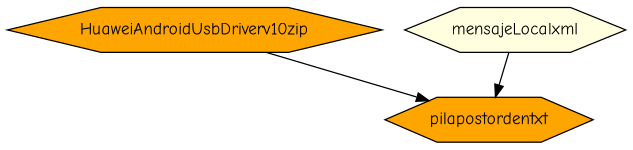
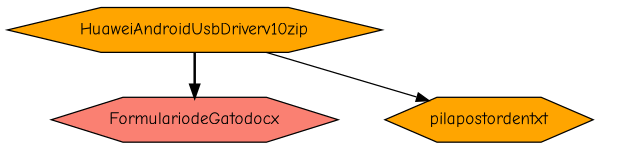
  digraph {
    fontname="Comic Neue"
    node [fillcolor=orange fontname="Comic Neue" shape=hexagon style=filled]
    edge [fontname="Comic Neue" style=solid]
    n1 [label=HuaweiAndroidUsbDriverv10zip]
+   n2 [fillcolor=salmon label=FormulariodeGatodocx]
    n3 [label=pilapostordentxt]
-   n4 [fillcolor=lightyellow label=mensajeLocalxml]
+   n1 -> n2 [style=bold]
    n1 -> n3
-   n4 -> n3
  }
